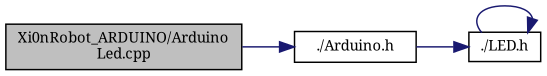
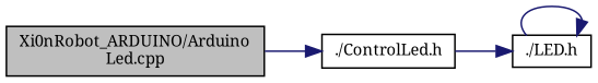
  digraph {
    fontname="Noto Serif"
    rankdir=LR
    node [color=black fillcolor=white fontname="Noto Serif" fontsize=10 shape=record style=filled]
    edge [color=midnightblue fontname="Noto Serif" fontsize=10 labelfontname=Helvetica labelfontsize=10 style=solid]
    n1 [fillcolor=grey75 fontcolor=black height=0.2 label="Xi0nRobot_ARDUINO/Arduino\lLed.cpp" width=0.4]
-   n2 [height=0.2 label="./Arduino.h" width=0.4]
+   n2 [height=0.2 label="./ControlLed.h" width=0.4]
    n3 [height=0.2 label="./LED.h" width=0.4]
    n1 -> n2
    n2 -> n3
    n3 -> n3
  }
